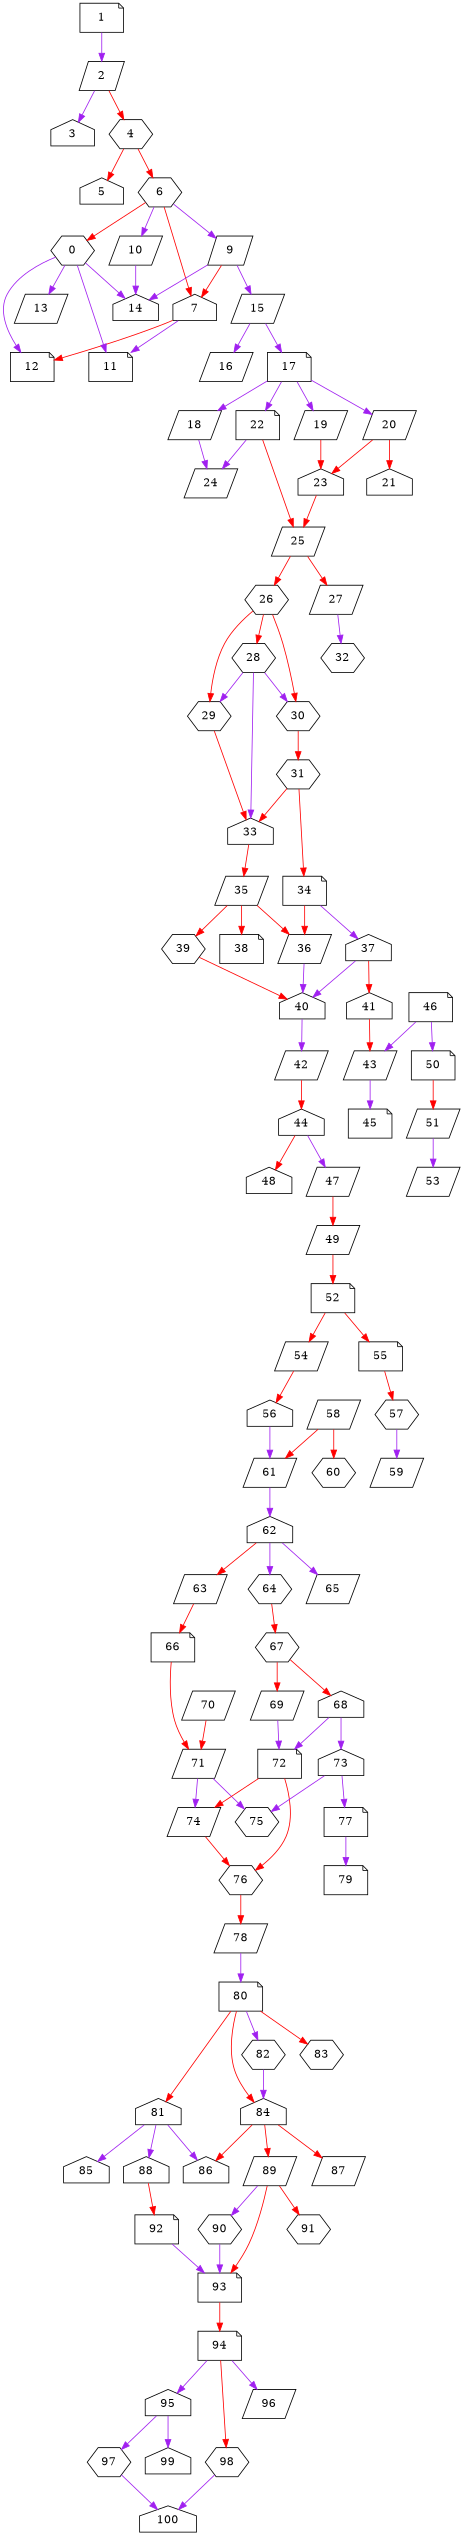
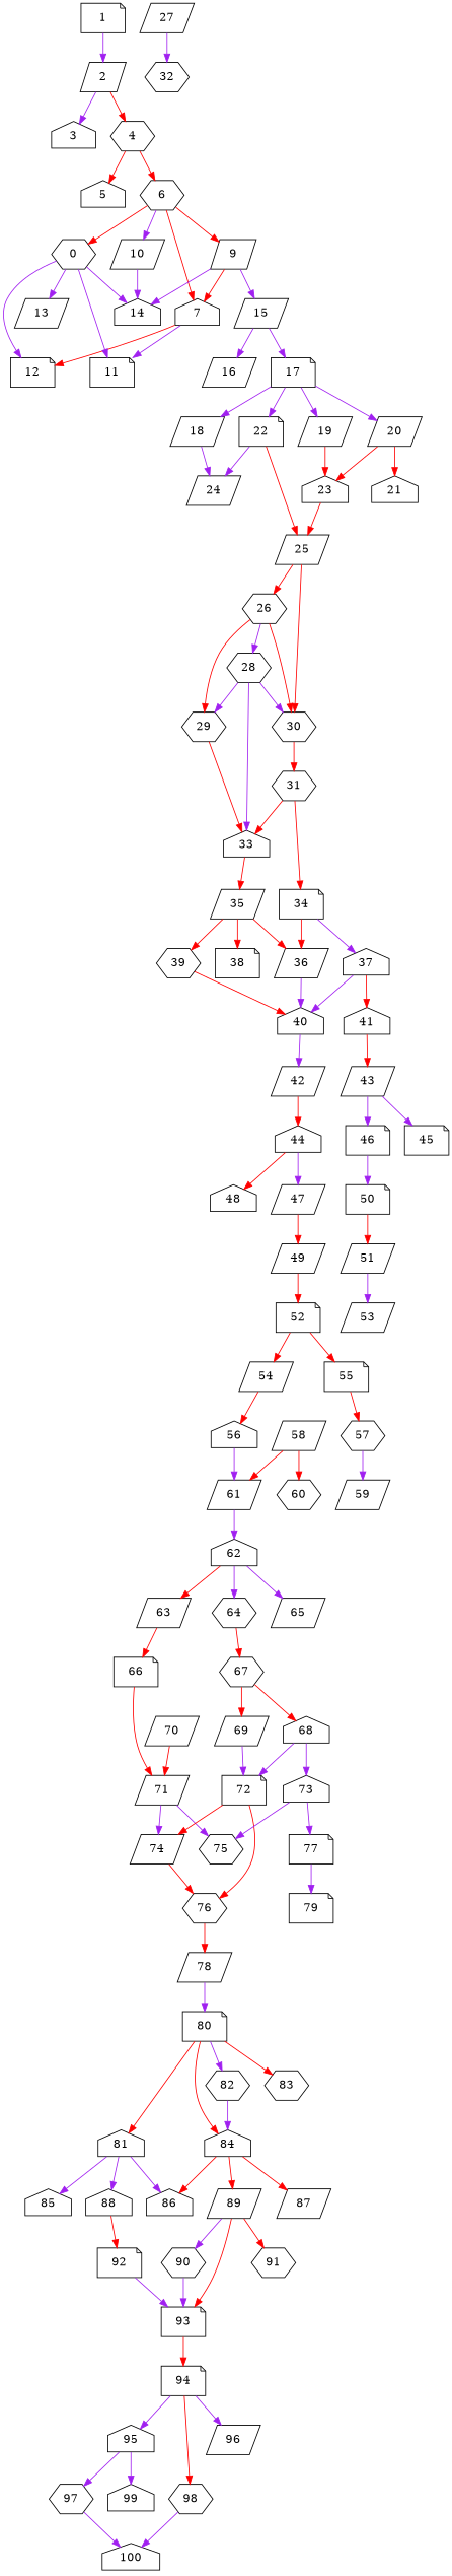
  digraph {
    node [alpha=0.19 shape=parallelogram]
    edge [color=red]
    1 [alpha=0.14 shape=note]
    2 [alpha=0.16]
    3 [alpha=0.10 shape=house]
    4 [alpha=0.06 shape=hexagon]
    5 [alpha=0.09 shape=house]
    6 [alpha=0.11 shape=hexagon]
    7 [shape=house]
    n8 [alpha=0.12 label=0 shape=hexagon]
    9 [alpha=0.11]
    10 [alpha=0.11]
    11 [alpha=0.05 shape=note]
    12 [alpha=0.02 shape=note]
    13 [alpha=0.00]
    14 [alpha=0.16 shape=house]
    15 [alpha=0.02]
    16 [alpha=0.16]
    17 [alpha=0.11 shape=note]
    18
    19 [alpha=0.10]
    20 [alpha=0.12]
    22 [alpha=0.15 shape=note]
    24
    23 [alpha=0.01 shape=house]
    21 [alpha=0.14 shape=house]
    25
    26 [alpha=0.07 shape=hexagon]
    27 [alpha=0.01]
    28 [alpha=0.08 shape=hexagon]
    29 [alpha=0.07 shape=hexagon]
    30 [alpha=0.04 shape=hexagon]
    32 [alpha=0.04 shape=hexagon]
    33 [alpha=0.04 shape=house]
    31 [alpha=0.08 shape=hexagon]
    35
    34 [alpha=0.06 shape=note]
    36 [alpha=0.03]
    38 [alpha=0.00 shape=note]
    39 [alpha=0.03 shape=hexagon]
    37 [alpha=0.12 shape=house]
    40 [alpha=0.08 shape=house]
    41 [alpha=0.04 shape=house]
    42 [alpha=0.14]
    43 [alpha=0.02]
    44 [shape=house]
    45 [alpha=0.12 shape=note]
    46 [alpha=0.17 shape=note]
    47 [alpha=0.10]
    48 [alpha=0.11 shape=house]
    50 [alpha=0.20 shape=note]
    49 [alpha=0.08]
    51 [alpha=0.16]
    52 [alpha=0.04 shape=note]
    53 [alpha=0.05]
    54 [alpha=0.20]
    55 [alpha=0.04 shape=note]
    56 [alpha=0.04 shape=house]
    57 [alpha=0.09 shape=hexagon]
    61 [alpha=0.02]
    59 [alpha=0.02]
    58 [alpha=0.15]
    60 [alpha=0.15 shape=hexagon]
    62 [alpha=0.16 shape=house]
    63 [alpha=0.09]
    64 [alpha=0.18 shape=hexagon]
    65 [alpha=0.20]
    66 [alpha=0.06 shape=note]
    67 [alpha=0.02 shape=hexagon]
    71 [alpha=0.17]
    68 [alpha=0.01 shape=house]
    69 [alpha=0.02]
    70 [alpha=0.20]
    72 [alpha=0.20 shape=note]
    73 [alpha=0.05 shape=house]
    74 [alpha=0.04]
    75 [alpha=0.11 shape=hexagon]
    76 [alpha=0.05 shape=hexagon]
    77 [alpha=0.18 shape=note]
    78 [alpha=0.16]
    79 [shape=note]
    80 [alpha=0.15 shape=note]
    81 [alpha=0.07 shape=house]
    82 [alpha=0.14 shape=hexagon]
    83 [shape=hexagon]
    84 [alpha=0.01 shape=house]
    85 [alpha=0.09 shape=house]
    86 [alpha=0.02 shape=house]
    88 [alpha=0.15 shape=house]
    87 [alpha=0.13]
    89 [alpha=0.12]
    92 [alpha=0.16 shape=note]
    90 [alpha=0.07 shape=hexagon]
    91 [alpha=0.11 shape=hexagon]
    93 [shape=note]
    94 [alpha=0.12 shape=note]
    95 [alpha=0.14 shape=house]
    96 [alpha=0.01]
    98 [alpha=0.12 shape=hexagon]
    97 [alpha=0.00 shape=hexagon]
    99 [alpha=0.14 shape=house]
    100 [alpha=0.06 shape=house]
    1 -> 2 [color=purple]
    2 -> 3 [color=purple]
    2 -> 4
    4 -> 5
    4 -> 6
    6 -> 7
    6 -> n8
-   6 -> 9 [color=purple]
+   6 -> 9
    6 -> 10 [color=purple]
    7 -> 11 [color=purple]
    7 -> 12
    n8 -> 11 [color=purple]
    n8 -> 12 [color=purple]
    n8 -> 13 [color=purple]
    n8 -> 14 [color=purple]
    9 -> 7
    9 -> 14 [color=purple]
    9 -> 15 [color=purple]
    10 -> 14 [color=purple]
    15 -> 16 [color=purple]
    15 -> 17 [color=purple]
    17 -> 18 [color=purple]
    17 -> 19 [color=purple]
    17 -> 20 [color=purple]
    17 -> 22 [color=purple]
    18 -> 24 [color=purple]
    19 -> 23
    20 -> 23
    20 -> 21
    22 -> 24 [color=purple]
    22 -> 25
    23 -> 25
    25 -> 26
-   25 -> 27
-   26 -> 28
+   25 -> 30
+   26 -> 28 [color=purple]
    26 -> 29
    26 -> 30
    27 -> 32 [color=purple]
    28 -> 29 [color=purple]
    28 -> 30 [color=purple]
    28 -> 33 [color=purple]
    29 -> 33
    30 -> 31
    33 -> 35
    31 -> 33
    31 -> 34
    35 -> 36
    35 -> 38
    35 -> 39
    34 -> 36
    34 -> 37 [color=purple]
    36 -> 40 [color=purple]
    39 -> 40
    37 -> 40 [color=purple]
    37 -> 41
    40 -> 42 [color=purple]
    41 -> 43
    42 -> 44
    43 -> 45 [color=purple]
-   46 -> 43 [color=purple]
+   43 -> 46 [color=purple]
    44 -> 47 [color=purple]
    44 -> 48
    46 -> 50 [color=purple]
    47 -> 49
    50 -> 51
    49 -> 52
    51 -> 53 [color=purple]
    52 -> 54
    52 -> 55
    54 -> 56
    55 -> 57
    56 -> 61 [color=purple]
    57 -> 59 [color=purple]
    61 -> 62 [color=purple]
    58 -> 61
    58 -> 60
    62 -> 63
    62 -> 64 [color=purple]
    62 -> 65 [color=purple]
    63 -> 66
    64 -> 67
    66 -> 71
    67 -> 68
    67 -> 69
    71 -> 74 [color=purple]
    71 -> 75 [color=purple]
    68 -> 72 [color=purple]
    68 -> 73 [color=purple]
    69 -> 72 [color=purple]
    70 -> 71
    72 -> 74
    72 -> 76
    73 -> 75 [color=purple]
    73 -> 77 [color=purple]
    74 -> 76
    76 -> 78
    77 -> 79 [color=purple]
    78 -> 80 [color=purple]
    80 -> 81
    80 -> 82 [color=purple]
    80 -> 83
    80 -> 84
    81 -> 85 [color=purple]
    81 -> 86 [color=purple]
    81 -> 88 [color=purple]
    82 -> 84 [color=purple]
    84 -> 86
    84 -> 87
    84 -> 89
    88 -> 92
    89 -> 90 [color=purple]
    89 -> 91
    89 -> 93
    92 -> 93 [color=purple]
    90 -> 93 [color=purple]
    93 -> 94
    94 -> 95 [color=purple]
    94 -> 96 [color=purple]
    94 -> 98
    95 -> 97 [color=purple]
    95 -> 99 [color=purple]
    98 -> 100 [color=purple]
    97 -> 100 [color=purple]
  }
